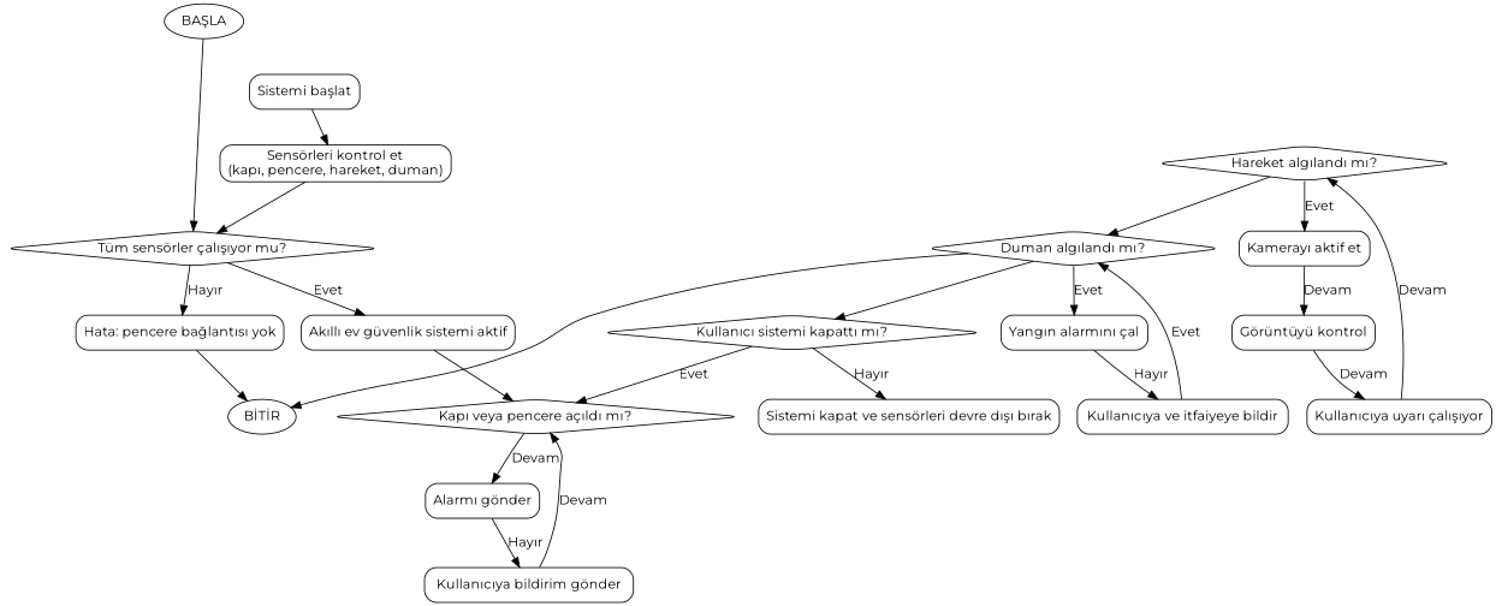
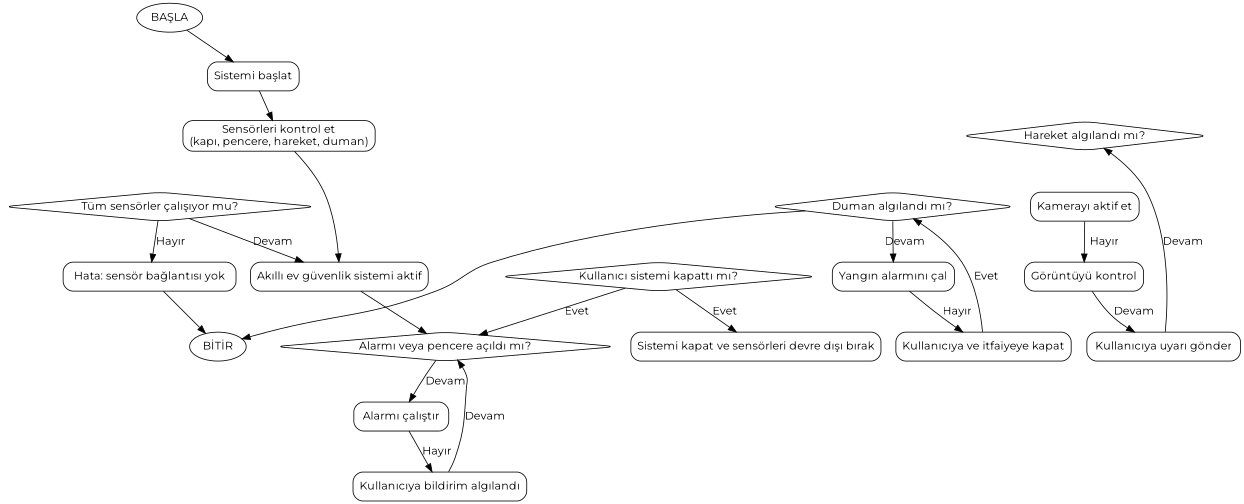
  digraph {
    fontname=Montserrat
    rankdir=TB
    node [fontname=Montserrat shape=box style=rounded]
    edge [fontname=Montserrat]
    n1 [label="BAŞLA" shape=ellipse]
    n2 [label="Sistemi başlat"]
    n3 [label="Sensörleri kontrol et\n(kapı, pencere, hareket, duman)"]
    n4 [label="Tüm sensörler çalışıyor mu?" shape=diamond]
-   n5 [label="Hata: pencere bağlantısı yok"]
+   n5 [label="Hata: sensör bağlantısı yok"]
    n6 [label="Akıllı ev güvenlik sistemi aktif"]
    n7 [label="BİTİR" shape=ellipse]
-   n8 [label="Kapı veya pencere açıldı mı?" shape=diamond]
-   n9 [label="Alarmı gönder"]
-   n10 [label="Kullanıcıya bildirim gönder"]
+   n8 [label="Alarmı veya pencere açıldı mı?" shape=diamond]
+   n9 [label="Alarmı çalıştır"]
+   n10 [label="Kullanıcıya bildirim algılandı"]
    n11 [label="Hareket algılandı mı?" shape=diamond]
    n12 [label="Kamerayı aktif et"]
    n13 [label="Duman algılandı mı?" shape=diamond]
    n14 [label="Görüntüyü kontrol"]
    n15 [label="Yangın alarmını çal"]
    n16 [label="Kullanıcı sistemi kapattı mı?" shape=diamond]
-   n17 [label="Kullanıcıya uyarı çalışıyor"]
-   n18 [label="Kullanıcıya ve itfaiyeye bildir"]
+   n17 [label="Kullanıcıya uyarı gönder"]
+   n18 [label="Kullanıcıya ve itfaiyeye kapat"]
    n19 [label="Sistemi kapat ve sensörleri devre dışı bırak"]
-   n1 -> n4
+   n1 -> n2
    n2 -> n3
-   n3 -> n4
+   n3 -> n6
    n4 -> n5 [label="Hayır"]
-   n4 -> n6 [label=Evet]
+   n4 -> n6 [label=Devam]
    n5 -> n7
    n6 -> n8
    n8 -> n9 [label=Devam]
    n9 -> n10 [label="Hayır"]
    n10 -> n8 [label=Devam]
-   n11 -> n12 [label=Evet]
-   n11 -> n13
-   n12 -> n14 [label=Devam]
+   n12 -> n14 [label="Hayır"]
    n13 -> n7
-   n13 -> n15 [label=Evet]
-   n13 -> n16
+   n13 -> n15 [label=Devam]
    n14 -> n17 [label=Devam]
    n15 -> n18 [label="Hayır"]
    n16 -> n8 [label=Evet]
-   n16 -> n19 [label="Hayır"]
+   n16 -> n19 [label=Evet]
    n17 -> n11 [label=Devam]
    n18 -> n13 [label=Evet]
  }
